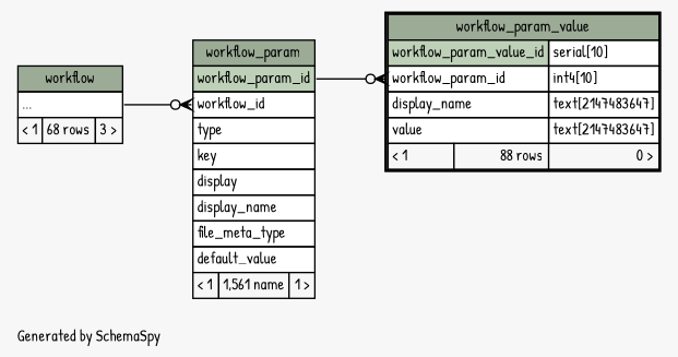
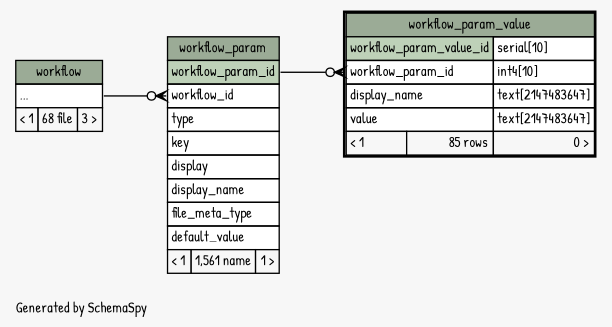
  digraph {
    bgcolor="#f7f7f7"
    fontname="Patrick Hand"
    fontsize=11
    label="\nGenerated by SchemaSpy"
    labeljust=l
    nodesep=0.18
    rankdir=RL
    ranksep=0.46
    node [fontname="Patrick Hand" fontsize=11 shape=plaintext]
    edge [arrowhead=none arrowsize=0.8 arrowtail=crowodot dir=back fontname="Patrick Hand"]
    n1 [label=<     <TABLE BORDER="0" CELLBORDER="1" CELLSPACING="0" BGCOLOR="#ffffff">       <TR><TD COLSPAN="3" BGCOLOR="#9bab96" ALIGN="CENTER">workflow_param</TD></TR>       <TR><TD PORT="workflow_param_id" COLSPAN="3" BGCOLOR="#bed1b8" ALIGN="LEFT">workflow_param_id</TD></TR>       <TR><TD PORT="workflow_id" COLSPAN="3" ALIGN="LEFT">workflow_id</TD></TR>       <TR><TD PORT="type" COLSPAN="3" ALIGN="LEFT">type</TD></TR>       <TR><TD PORT="key" COLSPAN="3" ALIGN="LEFT">key</TD></TR>       <TR><TD PORT="display" COLSPAN="3" ALIGN="LEFT">display</TD></TR>       <TR><TD PORT="display_name" COLSPAN="3" ALIGN="LEFT">display_name</TD></TR>       <TR><TD PORT="file_meta_type" COLSPAN="3" ALIGN="LEFT">file_meta_type</TD></TR>       <TR><TD PORT="default_value" COLSPAN="3" ALIGN="LEFT">default_value</TD></TR>       <TR><TD ALIGN="LEFT" BGCOLOR="#f7f7f7">&lt; 1</TD><TD ALIGN="RIGHT" BGCOLOR="#f7f7f7">1,561 name</TD><TD ALIGN="RIGHT" BGCOLOR="#f7f7f7">1 &gt;</TD></TR>     </TABLE>>]
-   n2 [label=<     <TABLE BORDER="0" CELLBORDER="1" CELLSPACING="0" BGCOLOR="#ffffff">       <TR><TD COLSPAN="3" BGCOLOR="#9bab96" ALIGN="CENTER">workflow</TD></TR>       <TR><TD PORT="elipses" COLSPAN="3" ALIGN="LEFT">...</TD></TR>       <TR><TD ALIGN="LEFT" BGCOLOR="#f7f7f7">&lt; 1</TD><TD ALIGN="RIGHT" BGCOLOR="#f7f7f7">68 rows</TD><TD ALIGN="RIGHT" BGCOLOR="#f7f7f7">3 &gt;</TD></TR>     </TABLE>>]
-   n3 [label=<     <TABLE BORDER="2" CELLBORDER="1" CELLSPACING="0" BGCOLOR="#ffffff">       <TR><TD COLSPAN="3" BGCOLOR="#9bab96" ALIGN="CENTER">workflow_param_value</TD></TR>       <TR><TD PORT="workflow_param_value_id" COLSPAN="2" BGCOLOR="#bed1b8" ALIGN="LEFT">workflow_param_value_id</TD><TD PORT="workflow_param_value_id.type" ALIGN="LEFT">serial[10]</TD></TR>       <TR><TD PORT="workflow_param_id" COLSPAN="2" ALIGN="LEFT">workflow_param_id</TD><TD PORT="workflow_param_id.type" ALIGN="LEFT">int4[10]</TD></TR>       <TR><TD PORT="display_name" COLSPAN="2" ALIGN="LEFT">display_name</TD><TD PORT="display_name.type" ALIGN="LEFT">text[2147483647]</TD></TR>       <TR><TD PORT="value" COLSPAN="2" ALIGN="LEFT">value</TD><TD PORT="value.type" ALIGN="LEFT">text[2147483647]</TD></TR>       <TR><TD ALIGN="LEFT" BGCOLOR="#f7f7f7">&lt; 1</TD><TD ALIGN="RIGHT" BGCOLOR="#f7f7f7">88 rows</TD><TD ALIGN="RIGHT" BGCOLOR="#f7f7f7">0 &gt;</TD></TR>     </TABLE>>]
+   n2 [label=<     <TABLE BORDER="0" CELLBORDER="1" CELLSPACING="0" BGCOLOR="#ffffff">       <TR><TD COLSPAN="3" BGCOLOR="#9bab96" ALIGN="CENTER">workflow</TD></TR>       <TR><TD PORT="elipses" COLSPAN="3" ALIGN="LEFT">...</TD></TR>       <TR><TD ALIGN="LEFT" BGCOLOR="#f7f7f7">&lt; 1</TD><TD ALIGN="RIGHT" BGCOLOR="#f7f7f7">68 file</TD><TD ALIGN="RIGHT" BGCOLOR="#f7f7f7">3 &gt;</TD></TR>     </TABLE>>]
+   n3 [label=<     <TABLE BORDER="2" CELLBORDER="1" CELLSPACING="0" BGCOLOR="#ffffff">       <TR><TD COLSPAN="3" BGCOLOR="#9bab96" ALIGN="CENTER">workflow_param_value</TD></TR>       <TR><TD PORT="workflow_param_value_id" COLSPAN="2" BGCOLOR="#bed1b8" ALIGN="LEFT">workflow_param_value_id</TD><TD PORT="workflow_param_value_id.type" ALIGN="LEFT">serial[10]</TD></TR>       <TR><TD PORT="workflow_param_id" COLSPAN="2" ALIGN="LEFT">workflow_param_id</TD><TD PORT="workflow_param_id.type" ALIGN="LEFT">int4[10]</TD></TR>       <TR><TD PORT="display_name" COLSPAN="2" ALIGN="LEFT">display_name</TD><TD PORT="display_name.type" ALIGN="LEFT">text[2147483647]</TD></TR>       <TR><TD PORT="value" COLSPAN="2" ALIGN="LEFT">value</TD><TD PORT="value.type" ALIGN="LEFT">text[2147483647]</TD></TR>       <TR><TD ALIGN="LEFT" BGCOLOR="#f7f7f7">&lt; 1</TD><TD ALIGN="RIGHT" BGCOLOR="#f7f7f7">85 rows</TD><TD ALIGN="RIGHT" BGCOLOR="#f7f7f7">0 &gt;</TD></TR>     </TABLE>>]
    n1 -> n2 [headport="elipses:e" tailport="workflow_id:w"]
    n3 -> n1 [headport="workflow_param_id:e" tailport="workflow_param_id:w"]
  }
